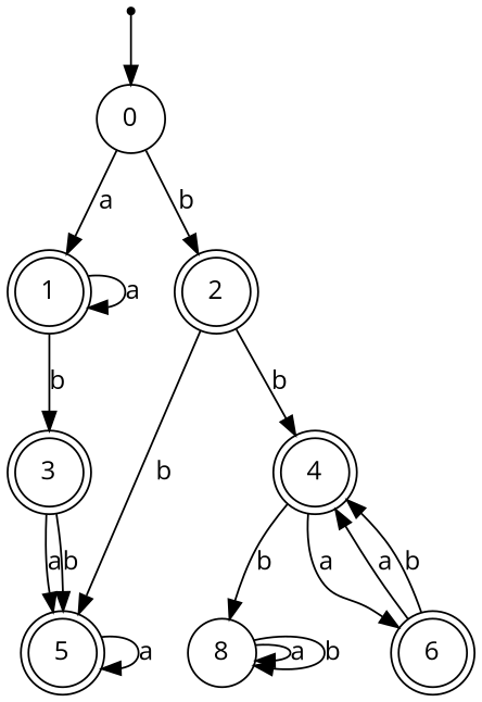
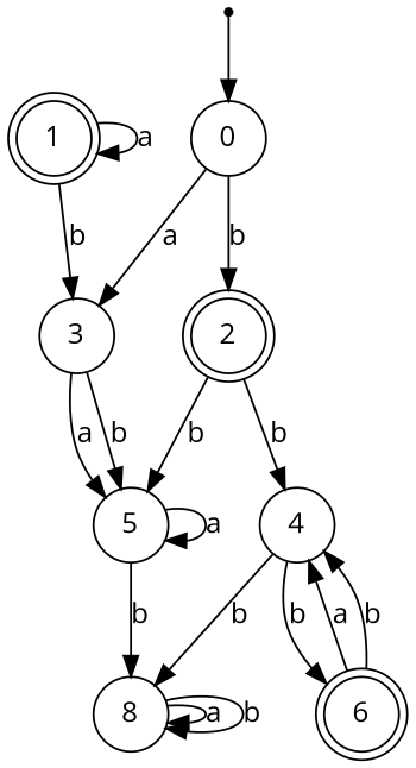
  digraph {
    fontname="Open Sans"
    rankdir=TB
    node [fontname="Open Sans" shape=doublecircle]
    edge [fontname="Open Sans"]
    1
-   3
-   5
+   3 [shape=circle]
+   5 [shape=circle]
    2
-   4
+   4 [shape=circle]
    n6 [label=8 shape=circle]
    6
    q [shape=point]
    0 [shape=circle]
    1 -> 1 [label=a]
    1 -> 3 [label=b]
    3 -> 5 [label=a]
    3 -> 5 [label=b]
    5 -> 5 [label=a]
+   5 -> n6 [label=b]
    2 -> 5 [label=b]
    2 -> 4 [label=b]
    4 -> n6 [label=b]
-   4 -> 6 [label=a]
+   4 -> 6 [label=b]
    n6 -> n6 [label=a]
    n6 -> n6 [label=b]
    6 -> 4 [label=a]
    6 -> 4 [label=b]
    q -> 0
-   0 -> 1 [label=a]
+   0 -> 3 [label=a]
    0 -> 2 [label=b]
  }
